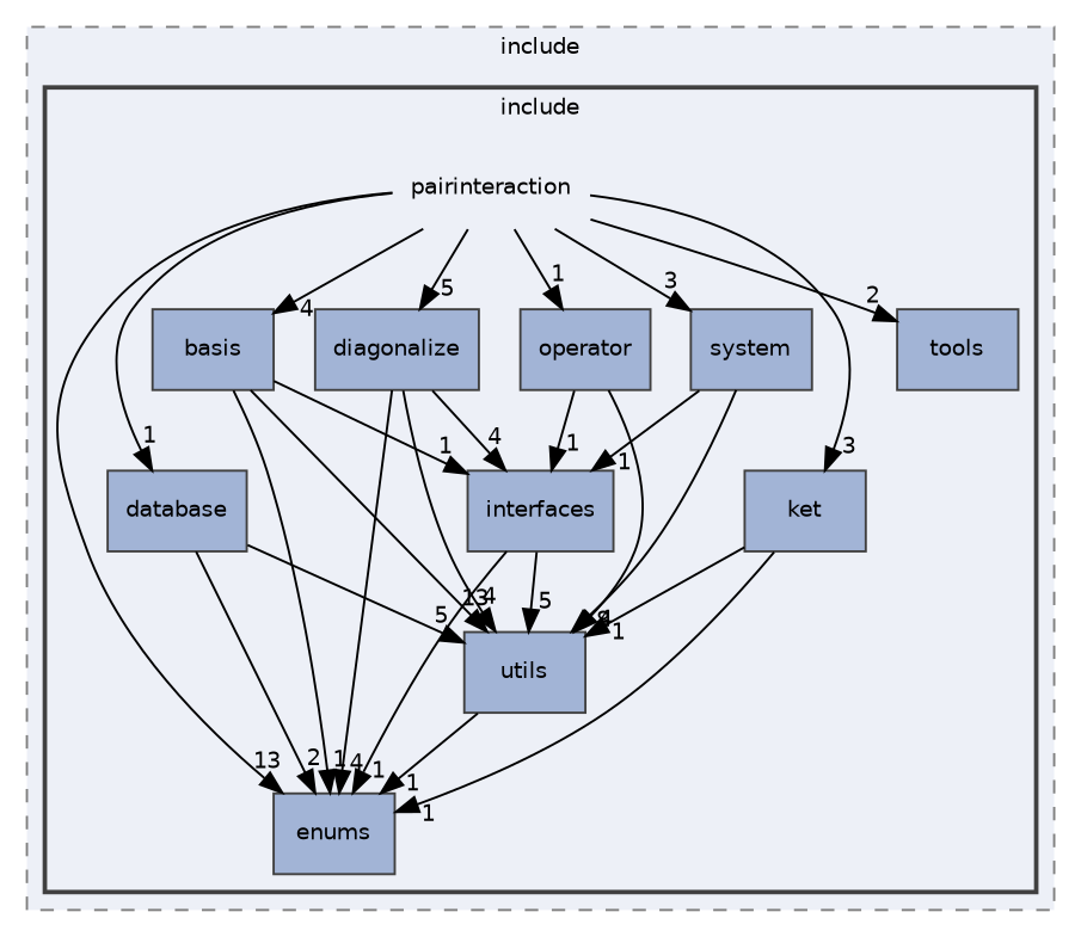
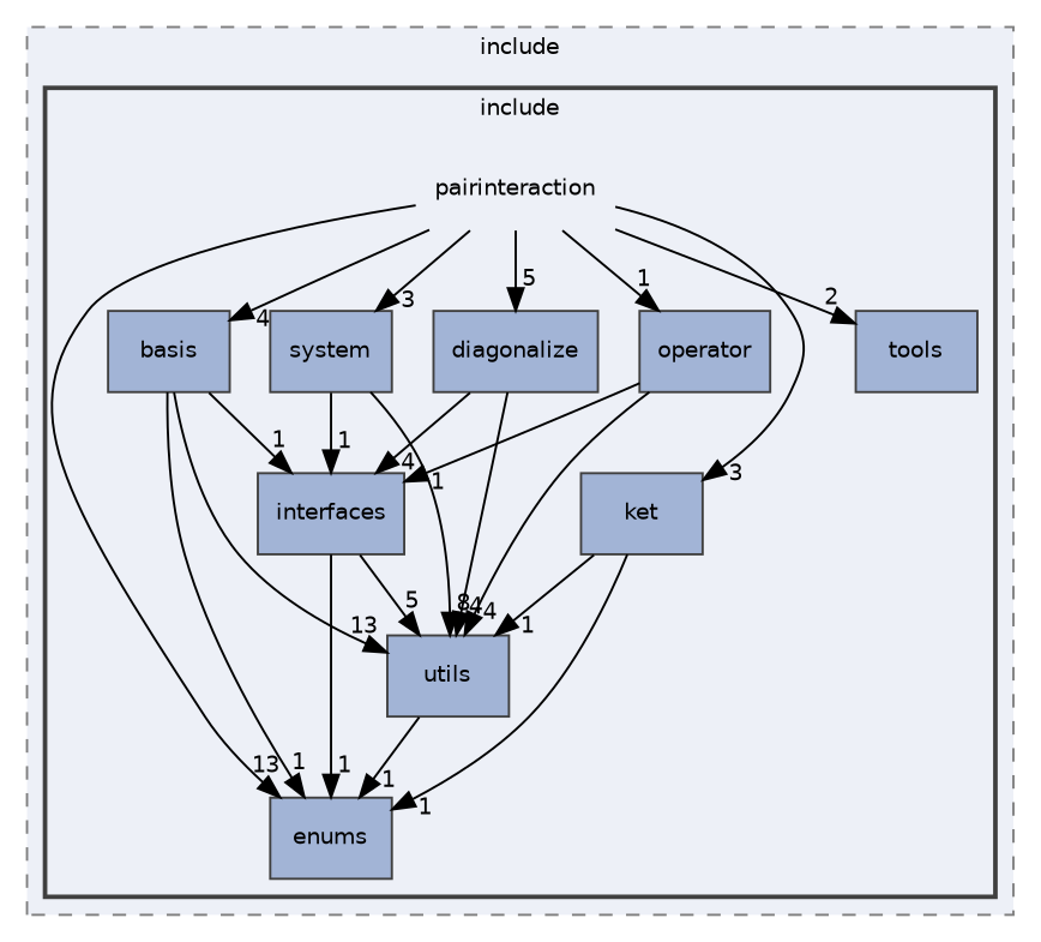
  digraph {
    compound=true
    node [fontname=Helvetica fontsize=10 shape=box color=grey25 fillcolor="#a2b4d6" style="filled,"]
    edge [fontname=Helvetica fontsize=10 headlabel=1 labeldistance=1.5 labelfontname=Helvetica labelfontsize=10]
    n1 [label=pairinteraction shape=plaintext color="" fillcolor="" style=""]
    n2 [label=basis]
-   n3 [label=database]
    n4 [label=diagonalize]
    n5 [label=enums]
    n6 [label=interfaces]
    n7 [label=ket]
    n8 [label=operator]
    n9 [label=system]
    n10 [label=tools]
    n11 [label=utils]
    subgraph cluster_1 {
      bgcolor="#edf0f7"
      fontname=Helvetica
      fontsize=10
      label=include
      pencolor=grey50
      style="filled,dashed,"
      subgraph cluster_2 {
        bgcolor="#edf0f7"
        fontname=Helvetica
        fontsize=10
        pencolor=grey25
        style="filled,bold,"
        n1
        n2
-       n3
        n4
        n5
        n6
        n7
        n8
        n9
        n10
        n11
      }
    }
    n1 -> n2 [headlabel=4]
-   n1 -> n3
    n1 -> n4 [headlabel=5]
    n1 -> n5 [headlabel=13]
    n1 -> n7 [headlabel=3]
    n1 -> n8
    n1 -> n9 [headlabel=3]
    n1 -> n10 [headlabel=2]
    n2 -> n5
    n2 -> n6
    n2 -> n11 [headlabel=13]
-   n3 -> n5 [headlabel=2]
-   n3 -> n11 [headlabel=5]
-   n4 -> n5 [headlabel=4]
    n4 -> n6 [headlabel=4]
    n4 -> n11 [headlabel=4]
    n6 -> n5
    n6 -> n11 [headlabel=5]
    n7 -> n5
    n7 -> n11
    n8 -> n6
    n8 -> n11 [headlabel=4]
    n9 -> n6
    n9 -> n11 [headlabel=8]
    n11 -> n5
  }
